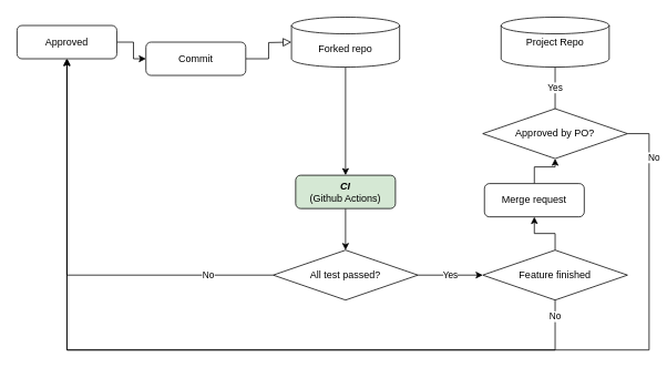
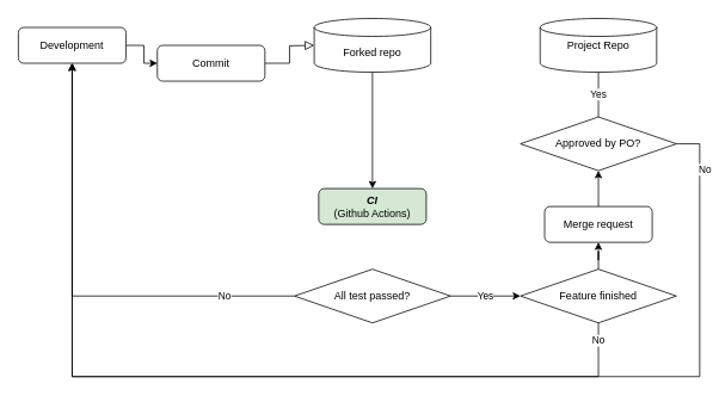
  <mxCell id="0" />
  <mxCell id="1" parent="0" />
  <mxCell id="2" value="" style="rounded=0;html=1;jettySize=auto;orthogonalLoop=1;fontSize=11;endArrow=block;endFill=0;endSize=8;strokeWidth=1;shadow=0;labelBackgroundColor=none;edgeStyle=orthogonalEdgeStyle;" parent="1" source="3" edge="1"><mxGeometry relative="1" as="geometry"><mxPoint x="350" y="50" as="targetPoint" /></mxGeometry></mxCell>
  <mxCell id="3" value="Commit" style="rounded=1;whiteSpace=wrap;html=1;fontSize=12;glass=0;strokeWidth=1;shadow=0;" parent="1" vertex="1"><mxGeometry x="175" y="50" width="120" height="40" as="geometry" /></mxCell>
  <mxCell id="4" style="edgeStyle=orthogonalEdgeStyle;rounded=0;orthogonalLoop=1;jettySize=auto;html=1;" parent="1" source="5" target="7" edge="1"><mxGeometry relative="1" as="geometry" /></mxCell>
  <mxCell id="5" value="&lt;br&gt;Forked repo" style="strokeWidth=1;html=1;shape=mxgraph.flowchart.database;whiteSpace=wrap;" parent="1" vertex="1"><mxGeometry x="350" y="20" width="130" height="60" as="geometry" /></mxCell>
- <mxCell id="6" style="edgeStyle=orthogonalEdgeStyle;rounded=0;orthogonalLoop=1;jettySize=auto;html=1;" parent="1" source="7" target="10" edge="1"><mxGeometry relative="1" as="geometry" /></mxCell>
  <mxCell id="7" value="&lt;b&gt;&lt;i&gt;CI&lt;/i&gt;&lt;/b&gt;&lt;br&gt;(Github Actions)" style="rounded=1;whiteSpace=wrap;html=1;fontSize=12;glass=0;strokeWidth=1;shadow=0;fillColor=#d5e8d4;" parent="1" vertex="1"><mxGeometry x="355" y="210" width="120" height="40" as="geometry" /></mxCell>
  <mxCell id="8" value="No" style="edgeStyle=orthogonalEdgeStyle;rounded=0;orthogonalLoop=1;jettySize=auto;html=1;entryX=0.5;entryY=1;entryDx=0;entryDy=0;" parent="1" source="10" target="22" edge="1"><mxGeometry x="-0.693" relative="1" as="geometry"><mxPoint x="415" y="420" as="targetPoint" /><mxPoint as="offset" /></mxGeometry></mxCell>
  <mxCell id="9" value="Yes" style="edgeStyle=orthogonalEdgeStyle;rounded=0;orthogonalLoop=1;jettySize=auto;html=1;entryX=0;entryY=0.5;entryDx=0;entryDy=0;entryPerimeter=0;" parent="1" source="10" target="15" edge="1"><mxGeometry relative="1" as="geometry" /></mxCell>
  <mxCell id="10" value="All test passed?" style="strokeWidth=1;html=1;shape=mxgraph.flowchart.decision;whiteSpace=wrap;" parent="1" vertex="1"><mxGeometry x="328" y="300" width="174" height="60" as="geometry" /></mxCell>
  <mxCell id="11" style="edgeStyle=orthogonalEdgeStyle;rounded=0;orthogonalLoop=1;jettySize=auto;html=1;entryX=0.5;entryY=1;entryDx=0;entryDy=0;entryPerimeter=0;" parent="1" source="12" target="19" edge="1"><mxGeometry relative="1" as="geometry" /></mxCell>
- <mxCell id="12" value="Merge request" style="rounded=1;whiteSpace=wrap;html=1;fontSize=12;glass=0;strokeWidth=1;shadow=0;" parent="1" vertex="1"><mxGeometry x="582" y="220" width="120" height="40" as="geometry" /></mxCell>
+ <mxCell id="12" value="Merge request" style="rounded=1;whiteSpace=wrap;html=1;fontSize=12;glass=0;strokeWidth=1;shadow=0;" parent="1" vertex="1"><mxGeometry x="607" y="230" width="120" height="40" as="geometry" /></mxCell>
  <mxCell id="13" style="edgeStyle=orthogonalEdgeStyle;rounded=0;orthogonalLoop=1;jettySize=auto;html=1;entryX=0.5;entryY=1;entryDx=0;entryDy=0;" parent="1" source="15" target="12" edge="1"><mxGeometry relative="1" as="geometry" /></mxCell>
  <mxCell id="14" value="No" style="edgeStyle=orthogonalEdgeStyle;rounded=0;orthogonalLoop=1;jettySize=auto;html=1;" edge="1" parent="1" source="15" target="22"><mxGeometry x="-0.96" relative="1" as="geometry"><Array as="points"><mxPoint x="667" y="420" /><mxPoint x="80" y="420" /></Array><mxPoint as="offset" /></mxGeometry></mxCell>
  <mxCell id="15" value="Feature finished" style="strokeWidth=1;html=1;shape=mxgraph.flowchart.decision;whiteSpace=wrap;" parent="1" vertex="1"><mxGeometry x="580" y="300" width="174" height="60" as="geometry" /></mxCell>
  <mxCell id="16" style="edgeStyle=orthogonalEdgeStyle;rounded=0;orthogonalLoop=1;jettySize=auto;html=1;entryX=0.5;entryY=1;entryDx=0;entryDy=0;" parent="1" source="19" target="22" edge="1"><mxGeometry relative="1" as="geometry"><Array as="points"><mxPoint x="780" y="160" /><mxPoint x="780" y="420" /><mxPoint x="80" y="420" /></Array></mxGeometry></mxCell>
  <mxCell id="17" value="No" style="edgeLabel;html=1;align=center;verticalAlign=middle;resizable=0;points=[];" parent="16" vertex="1" connectable="0"><mxGeometry x="-0.919" y="5" relative="1" as="geometry"><mxPoint as="offset" /></mxGeometry></mxCell>
  <mxCell id="18" value="Yes" style="edgeStyle=orthogonalEdgeStyle;rounded=0;orthogonalLoop=1;jettySize=auto;html=1;entryX=0.5;entryY=1;entryDx=0;entryDy=0;entryPerimeter=0;endArrow=none;" parent="1" source="19" target="20" edge="1"><mxGeometry relative="1" as="geometry" /></mxCell>
  <mxCell id="19" value="Approved by PO?" style="strokeWidth=1;html=1;shape=mxgraph.flowchart.decision;whiteSpace=wrap;" parent="1" vertex="1"><mxGeometry x="580" y="130" width="174" height="60" as="geometry" /></mxCell>
  <mxCell id="20" value="Project Repo" style="strokeWidth=1;html=1;shape=mxgraph.flowchart.database;whiteSpace=wrap;" parent="1" vertex="1"><mxGeometry x="602" y="20" width="130" height="60" as="geometry" /></mxCell>
  <mxCell id="21" style="edgeStyle=orthogonalEdgeStyle;rounded=0;orthogonalLoop=1;jettySize=auto;html=1;" parent="1" source="22" target="3" edge="1"><mxGeometry relative="1" as="geometry" /></mxCell>
- <mxCell id="22" value="Approved" style="rounded=1;whiteSpace=wrap;html=1;fontSize=12;glass=0;strokeWidth=1;shadow=0;" parent="1" vertex="1"><mxGeometry x="20" y="30" width="120" height="40" as="geometry" /></mxCell>
+ <mxCell id="22" value="Development" style="rounded=1;whiteSpace=wrap;html=1;fontSize=12;glass=0;strokeWidth=1;shadow=0;" parent="1" vertex="1"><mxGeometry x="20" y="30" width="120" height="40" as="geometry" /></mxCell>
